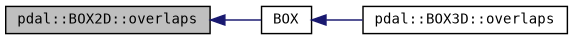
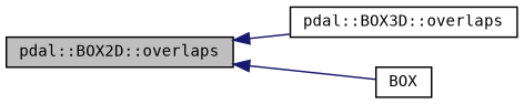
  digraph {
    fontname="DejaVu Sans Mono"
    rankdir=LR
    node [color=black fillcolor=white fontname="DejaVu Sans Mono" fontsize=10 shape=record style=filled]
    edge [color=midnightblue dir=back fontname="DejaVu Sans Mono" fontsize=10 labelfontname=Helvetica labelfontsize=10 style=solid]
    n1 [fillcolor=grey75 fontcolor=black height=0.2 label="pdal::BOX2D::overlaps" width=0.4]
    n2 [height=0.2 label="pdal::BOX3D::overlaps" width=0.4]
    n3 [height=0.2 label=BOX width=0.4]
-   n3 -> n2
+   n1 -> n2
    n1 -> n3
  }
